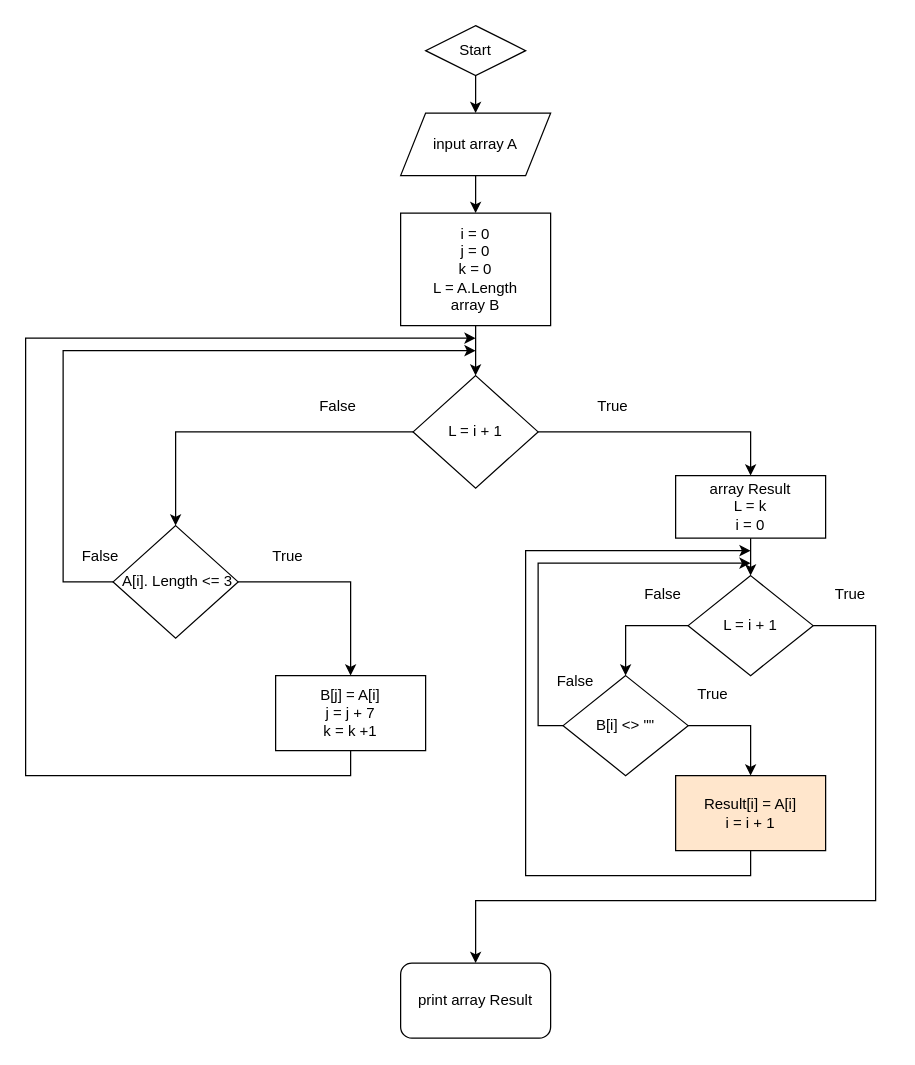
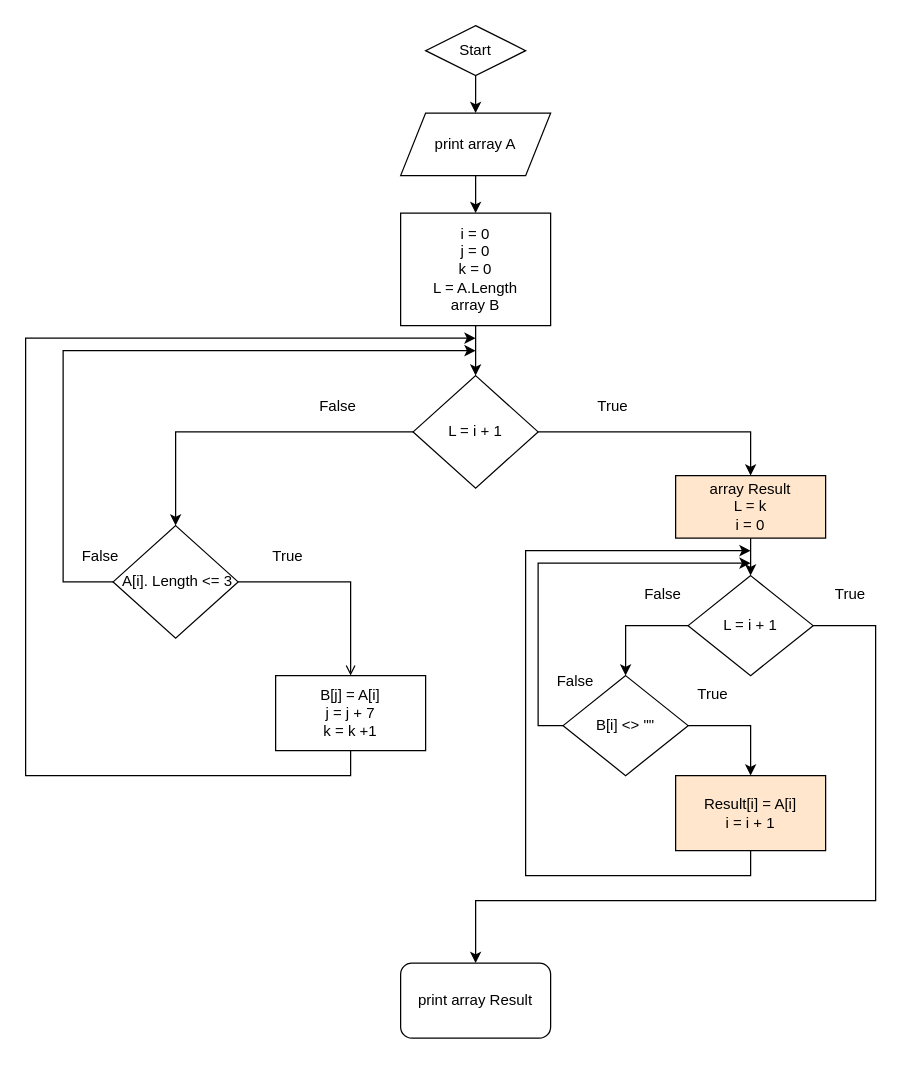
  <mxCell id="0" />
  <mxCell id="1" parent="0" />
  <mxCell id="2" value="Start" style="rhombus;whiteSpace=wrap;html=1;" vertex="1" parent="1"><mxGeometry x="340" y="20" width="80" height="40" as="geometry" /></mxCell>
- <mxCell id="3" value="input array A" style="shape=parallelogram;perimeter=parallelogramPerimeter;whiteSpace=wrap;html=1;fixedSize=1;" vertex="1" parent="1"><mxGeometry x="320" y="90" width="120" height="50" as="geometry" /></mxCell>
+ <mxCell id="3" value="print array A" style="shape=parallelogram;perimeter=parallelogramPerimeter;whiteSpace=wrap;html=1;fixedSize=1;" vertex="1" parent="1"><mxGeometry x="320" y="90" width="120" height="50" as="geometry" /></mxCell>
  <mxCell id="4" value="&lt;div&gt;i = 0&lt;/div&gt;&lt;div&gt;j = 0&lt;/div&gt;&lt;div&gt;k = 0&lt;br&gt;&lt;/div&gt;&lt;div&gt;L = A.Length&lt;/div&gt;&lt;div&gt;array B&lt;br&gt;&lt;/div&gt;" style="rounded=0;whiteSpace=wrap;html=1;" vertex="1" parent="1"><mxGeometry x="320" y="170" width="120" height="90" as="geometry" /></mxCell>
  <mxCell id="5" value="L = i + 1" style="rhombus;whiteSpace=wrap;html=1;" vertex="1" parent="1"><mxGeometry x="330" y="300" width="100" height="90" as="geometry" /></mxCell>
  <mxCell id="6" value="&amp;nbsp;A[i]. Length &amp;lt;= 3" style="rhombus;whiteSpace=wrap;html=1;" vertex="1" parent="1"><mxGeometry x="90" y="420" width="100" height="90" as="geometry" /></mxCell>
  <mxCell id="7" value="&lt;div&gt;B[j] = A[i]&lt;/div&gt;&lt;div&gt;j = j + 7&lt;/div&gt;&lt;div&gt;k = k +1&lt;br&gt;&lt;/div&gt;" style="rounded=0;whiteSpace=wrap;html=1;" vertex="1" parent="1"><mxGeometry x="220" y="540" width="120" height="60" as="geometry" /></mxCell>
  <mxCell id="8" value="print array Result" style="whiteSpace=wrap;html=1;rounded=1;" vertex="1" parent="1"><mxGeometry x="320" y="770" width="120" height="60" as="geometry" /></mxCell>
  <mxCell id="9" value="" style="endArrow=classic;html=1;rounded=0;exitX=0.5;exitY=1;exitDx=0;exitDy=0;" edge="1" parent="1" source="2"><mxGeometry width="50" height="50" relative="1" as="geometry"><mxPoint x="370" y="470" as="sourcePoint" /><mxPoint x="380" y="90" as="targetPoint" /></mxGeometry></mxCell>
  <mxCell id="10" value="" style="endArrow=classic;html=1;rounded=0;exitX=0.5;exitY=1;exitDx=0;exitDy=0;" edge="1" parent="1" source="3" target="4"><mxGeometry width="50" height="50" relative="1" as="geometry"><mxPoint x="370" y="470" as="sourcePoint" /><mxPoint x="420" y="420" as="targetPoint" /></mxGeometry></mxCell>
  <mxCell id="11" value="" style="endArrow=classic;html=1;rounded=0;exitX=0.5;exitY=1;exitDx=0;exitDy=0;entryX=0.5;entryY=0;entryDx=0;entryDy=0;" edge="1" parent="1" source="4" target="5"><mxGeometry width="50" height="50" relative="1" as="geometry"><mxPoint x="370" y="470" as="sourcePoint" /><mxPoint x="420" y="420" as="targetPoint" /></mxGeometry></mxCell>
  <mxCell id="12" value="" style="endArrow=classic;html=1;rounded=0;exitX=1;exitY=0.5;exitDx=0;exitDy=0;" edge="1" parent="1" source="5"><mxGeometry width="50" height="50" relative="1" as="geometry"><mxPoint x="370" y="470" as="sourcePoint" /><mxPoint x="600" y="380" as="targetPoint" /><Array as="points"><mxPoint x="600" y="345" /></Array></mxGeometry></mxCell>
  <mxCell id="13" value="" style="endArrow=classic;html=1;rounded=0;exitX=0;exitY=0.5;exitDx=0;exitDy=0;entryX=0.5;entryY=0;entryDx=0;entryDy=0;" edge="1" parent="1" source="5" target="6"><mxGeometry width="50" height="50" relative="1" as="geometry"><mxPoint x="370" y="470" as="sourcePoint" /><mxPoint x="420" y="420" as="targetPoint" /><Array as="points"><mxPoint x="140" y="345" /></Array></mxGeometry></mxCell>
- <mxCell id="14" value="" style="endArrow=classic;html=1;rounded=0;exitX=1;exitY=0.5;exitDx=0;exitDy=0;entryX=0.5;entryY=0;entryDx=0;entryDy=0;" edge="1" parent="1" source="6" target="7"><mxGeometry width="50" height="50" relative="1" as="geometry"><mxPoint x="370" y="470" as="sourcePoint" /><mxPoint x="420" y="420" as="targetPoint" /><Array as="points"><mxPoint x="280" y="465" /></Array></mxGeometry></mxCell>
+ <mxCell id="14" value="" style="endArrow=open;html=1;rounded=0;exitX=1;exitY=0.5;exitDx=0;exitDy=0;entryX=0.5;entryY=0;entryDx=0;entryDy=0;" edge="1" parent="1" source="6" target="7"><mxGeometry width="50" height="50" relative="1" as="geometry"><mxPoint x="370" y="470" as="sourcePoint" /><mxPoint x="420" y="420" as="targetPoint" /><Array as="points"><mxPoint x="280" y="465" /></Array></mxGeometry></mxCell>
  <mxCell id="15" value="True" style="text;html=1;strokeColor=none;fillColor=none;align=center;verticalAlign=middle;whiteSpace=wrap;rounded=0;" vertex="1" parent="1"><mxGeometry x="460" y="310" width="60" height="30" as="geometry" /></mxCell>
  <mxCell id="16" value="False" style="text;html=1;strokeColor=none;fillColor=none;align=center;verticalAlign=middle;whiteSpace=wrap;rounded=0;" vertex="1" parent="1"><mxGeometry x="240" y="310" width="60" height="30" as="geometry" /></mxCell>
  <mxCell id="17" value="True" style="text;html=1;strokeColor=none;fillColor=none;align=center;verticalAlign=middle;whiteSpace=wrap;rounded=0;" vertex="1" parent="1"><mxGeometry x="200" y="430" width="60" height="30" as="geometry" /></mxCell>
  <mxCell id="18" value="False" style="text;html=1;strokeColor=none;fillColor=none;align=center;verticalAlign=middle;whiteSpace=wrap;rounded=0;" vertex="1" parent="1"><mxGeometry x="50" y="430" width="60" height="30" as="geometry" /></mxCell>
  <mxCell id="19" value="" style="endArrow=classic;html=1;rounded=0;exitX=0;exitY=0.5;exitDx=0;exitDy=0;" edge="1" parent="1" source="6"><mxGeometry width="50" height="50" relative="1" as="geometry"><mxPoint x="370" y="470" as="sourcePoint" /><mxPoint x="380" y="280" as="targetPoint" /><Array as="points"><mxPoint x="50" y="465" /><mxPoint x="50" y="280" /></Array></mxGeometry></mxCell>
  <mxCell id="20" value="" style="endArrow=classic;html=1;rounded=0;exitX=0.5;exitY=1;exitDx=0;exitDy=0;" edge="1" parent="1" source="7"><mxGeometry width="50" height="50" relative="1" as="geometry"><mxPoint x="370" y="470" as="sourcePoint" /><mxPoint x="380" y="270" as="targetPoint" /><Array as="points"><mxPoint x="280" y="620" /><mxPoint x="20" y="620" /><mxPoint x="20" y="270" /></Array></mxGeometry></mxCell>
  <mxCell id="21" value="L = i + 1" style="rhombus;whiteSpace=wrap;html=1;" vertex="1" parent="1"><mxGeometry x="550" y="460" width="100" height="80" as="geometry" /></mxCell>
- <mxCell id="22" value="&lt;div&gt;array Result&lt;/div&gt;&lt;div&gt;L = k&lt;/div&gt;&lt;div&gt;i = 0&lt;br&gt;&lt;/div&gt;" style="rounded=0;whiteSpace=wrap;html=1;" vertex="1" parent="1"><mxGeometry x="540" y="380" width="120" height="50" as="geometry" /></mxCell>
+ <mxCell id="22" value="&lt;div&gt;array Result&lt;/div&gt;&lt;div&gt;L = k&lt;/div&gt;&lt;div&gt;i = 0&lt;br&gt;&lt;/div&gt;" style="rounded=0;whiteSpace=wrap;html=1;fillColor=#ffe6cc;" vertex="1" parent="1"><mxGeometry x="540" y="380" width="120" height="50" as="geometry" /></mxCell>
  <mxCell id="23" value="&lt;div&gt;Result[i] = A[i]&lt;/div&gt;&lt;div&gt;i = i + 1&lt;/div&gt;" style="rounded=0;whiteSpace=wrap;html=1;fillColor=#ffe6cc;" vertex="1" parent="1"><mxGeometry x="540" y="620" width="120" height="60" as="geometry" /></mxCell>
  <mxCell id="24" value="B[i] &amp;lt;&amp;gt; &quot;&quot;" style="rhombus;whiteSpace=wrap;html=1;" vertex="1" parent="1"><mxGeometry x="450" y="540" width="100" height="80" as="geometry" /></mxCell>
  <mxCell id="25" value="" style="endArrow=classic;html=1;rounded=0;exitX=0.5;exitY=1;exitDx=0;exitDy=0;" edge="1" parent="1" source="22" target="21"><mxGeometry width="50" height="50" relative="1" as="geometry"><mxPoint x="370" y="590" as="sourcePoint" /><mxPoint x="420" y="540" as="targetPoint" /></mxGeometry></mxCell>
  <mxCell id="26" value="" style="endArrow=classic;html=1;rounded=0;exitX=0;exitY=0.5;exitDx=0;exitDy=0;entryX=0.5;entryY=0;entryDx=0;entryDy=0;" edge="1" parent="1" source="21" target="24"><mxGeometry width="50" height="50" relative="1" as="geometry"><mxPoint x="370" y="590" as="sourcePoint" /><mxPoint x="420" y="540" as="targetPoint" /><Array as="points"><mxPoint x="500" y="500" /></Array></mxGeometry></mxCell>
  <mxCell id="27" value="False" style="text;html=1;strokeColor=none;fillColor=none;align=center;verticalAlign=middle;whiteSpace=wrap;rounded=0;" vertex="1" parent="1"><mxGeometry x="500" y="460" width="60" height="30" as="geometry" /></mxCell>
  <mxCell id="28" value="True" style="text;html=1;strokeColor=none;fillColor=none;align=center;verticalAlign=middle;whiteSpace=wrap;rounded=0;" vertex="1" parent="1"><mxGeometry x="650" y="460" width="60" height="30" as="geometry" /></mxCell>
  <mxCell id="29" value="" style="endArrow=classic;html=1;rounded=0;exitX=1;exitY=0.5;exitDx=0;exitDy=0;entryX=0.5;entryY=0;entryDx=0;entryDy=0;" edge="1" parent="1" source="21" target="8"><mxGeometry width="50" height="50" relative="1" as="geometry"><mxPoint x="370" y="590" as="sourcePoint" /><mxPoint x="420" y="540" as="targetPoint" /><Array as="points"><mxPoint x="700" y="500" /><mxPoint x="700" y="720" /><mxPoint x="380" y="720" /></Array></mxGeometry></mxCell>
  <mxCell id="30" value="" style="endArrow=classic;html=1;rounded=0;exitX=0;exitY=0.5;exitDx=0;exitDy=0;" edge="1" parent="1" source="24"><mxGeometry width="50" height="50" relative="1" as="geometry"><mxPoint x="370" y="590" as="sourcePoint" /><mxPoint x="600" y="450" as="targetPoint" /><Array as="points"><mxPoint x="430" y="580" /><mxPoint x="430" y="450" /><mxPoint x="530" y="450" /></Array></mxGeometry></mxCell>
  <mxCell id="31" value="" style="endArrow=classic;html=1;rounded=0;exitX=0.5;exitY=1;exitDx=0;exitDy=0;" edge="1" parent="1" source="23"><mxGeometry width="50" height="50" relative="1" as="geometry"><mxPoint x="370" y="590" as="sourcePoint" /><mxPoint x="600" y="440" as="targetPoint" /><Array as="points"><mxPoint x="600" y="700" /><mxPoint x="420" y="700" /><mxPoint x="420" y="440" /></Array></mxGeometry></mxCell>
  <mxCell id="32" value="" style="endArrow=classic;html=1;rounded=0;exitX=1;exitY=0.5;exitDx=0;exitDy=0;entryX=0.5;entryY=0;entryDx=0;entryDy=0;" edge="1" parent="1" source="24" target="23"><mxGeometry width="50" height="50" relative="1" as="geometry"><mxPoint x="370" y="590" as="sourcePoint" /><mxPoint x="420" y="540" as="targetPoint" /><Array as="points"><mxPoint x="600" y="580" /></Array></mxGeometry></mxCell>
  <mxCell id="33" value="True" style="text;html=1;strokeColor=none;fillColor=none;align=center;verticalAlign=middle;whiteSpace=wrap;rounded=0;" vertex="1" parent="1"><mxGeometry x="540" y="540" width="60" height="30" as="geometry" /></mxCell>
  <mxCell id="34" value="False" style="text;html=1;strokeColor=none;fillColor=none;align=center;verticalAlign=middle;whiteSpace=wrap;rounded=0;" vertex="1" parent="1"><mxGeometry x="430" y="530" width="60" height="30" as="geometry" /></mxCell>
